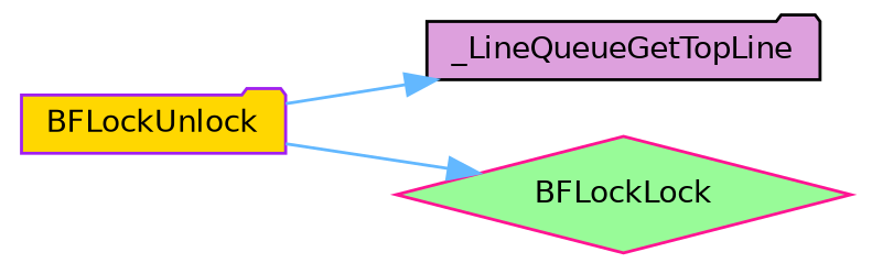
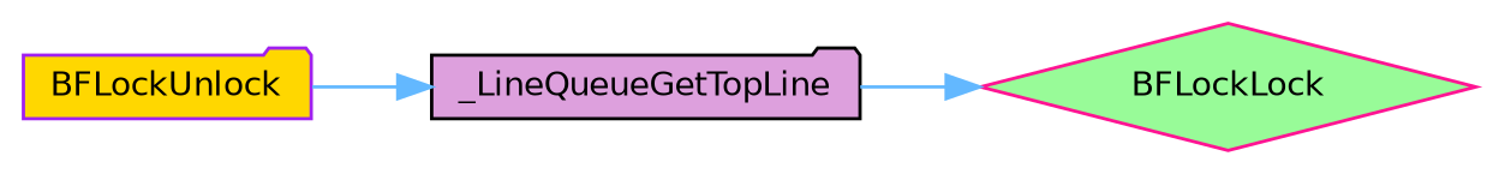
  digraph {
    rankdir=LR
    node [fontname=Helvetica fontsize=10 shape=folder style=filled]
    edge [color=steelblue1 fontname=Helvetica fontsize=10 labelfontname=Helvetica labelfontsize=10 style=solid]
    n1 [color=black fillcolor=plum fontcolor=black height=0.2 label=_LineQueueGetTopLine width=0.4]
    n2 [color=deeppink fillcolor=palegreen height=0.2 label=BFLockLock shape=diamond width=0.4]
    n3 [color=purple fillcolor=gold height=0.2 label=BFLockUnlock width=0.4]
-   n3 -> n2
+   n1 -> n2
    n3 -> n1
  }
